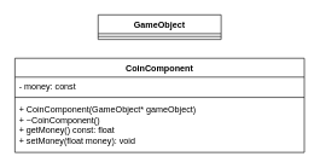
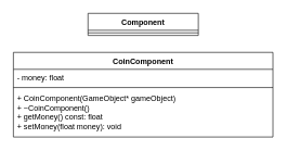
  <mxCell id="0" />
  <mxCell id="1" parent="0" />
  <mxCell id="2" value="CoinComponent" style="swimlane;fontStyle=1;align=center;verticalAlign=top;childLayout=stackLayout;horizontal=1;startSize=26;horizontalStack=0;resizeParent=1;resizeParentMax=0;resizeLast=0;collapsible=1;marginBottom=0;" parent="1" vertex="1"><mxGeometry x="20" y="80" width="400" height="130" as="geometry" /></mxCell>
- <mxCell id="3" value="- money: const" style="text;strokeColor=none;fillColor=none;align=left;verticalAlign=top;spacingLeft=4;spacingRight=4;overflow=hidden;rotatable=0;points=[[0,0.5],[1,0.5]];portConstraint=eastwest;" parent="2" vertex="1"><mxGeometry y="26" width="400" height="24" as="geometry" /></mxCell>
+ <mxCell id="3" value="- money: float" style="text;strokeColor=none;fillColor=none;align=left;verticalAlign=top;spacingLeft=4;spacingRight=4;overflow=hidden;rotatable=0;points=[[0,0.5],[1,0.5]];portConstraint=eastwest;" parent="2" vertex="1"><mxGeometry y="26" width="400" height="24" as="geometry" /></mxCell>
  <mxCell id="4" value="" style="line;strokeWidth=1;fillColor=none;align=left;verticalAlign=middle;spacingTop=-1;spacingLeft=3;spacingRight=3;rotatable=0;labelPosition=right;points=[];portConstraint=eastwest;" parent="2" vertex="1"><mxGeometry y="50" width="400" height="8" as="geometry" /></mxCell>
  <mxCell id="5" value="+ CoinComponent(GameObject* gameObject)&#10;+ ~CoinComponent()&#10;+ getMoney() const: float &#10;+ setMoney(float money): void" style="text;strokeColor=none;fillColor=none;align=left;verticalAlign=top;spacingLeft=4;spacingRight=4;overflow=hidden;rotatable=0;points=[[0,0.5],[1,0.5]];portConstraint=eastwest;fontStyle=0" parent="2" vertex="1"><mxGeometry y="58" width="400" height="72" as="geometry" /></mxCell>
- <mxCell id="6" value="GameObject" style="swimlane;fontStyle=1;align=center;verticalAlign=top;childLayout=stackLayout;horizontal=1;startSize=26;horizontalStack=0;resizeParent=1;resizeParentMax=0;resizeLast=0;collapsible=1;marginBottom=0;" parent="1" vertex="1"><mxGeometry x="135" y="20" width="170" height="34" as="geometry" /></mxCell>
+ <mxCell id="6" value="Component" style="swimlane;fontStyle=1;align=center;verticalAlign=top;childLayout=stackLayout;horizontal=1;startSize=26;horizontalStack=0;resizeParent=1;resizeParentMax=0;resizeLast=0;collapsible=1;marginBottom=0;" parent="1" vertex="1"><mxGeometry x="135" y="20" width="170" height="34" as="geometry" /></mxCell>
  <mxCell id="7" value="" style="line;strokeWidth=1;fillColor=none;align=left;verticalAlign=middle;spacingTop=-1;spacingLeft=3;spacingRight=3;rotatable=0;labelPosition=right;points=[];portConstraint=eastwest;" parent="6" vertex="1"><mxGeometry y="26" width="170" height="8" as="geometry" /></mxCell>
